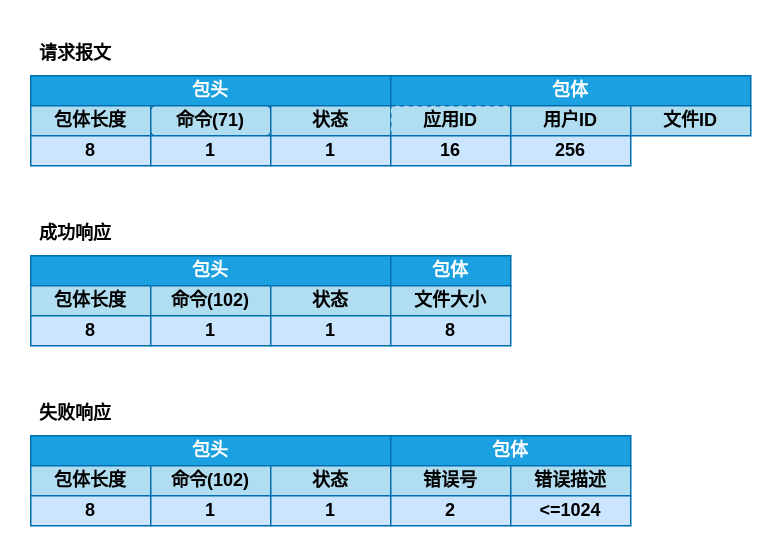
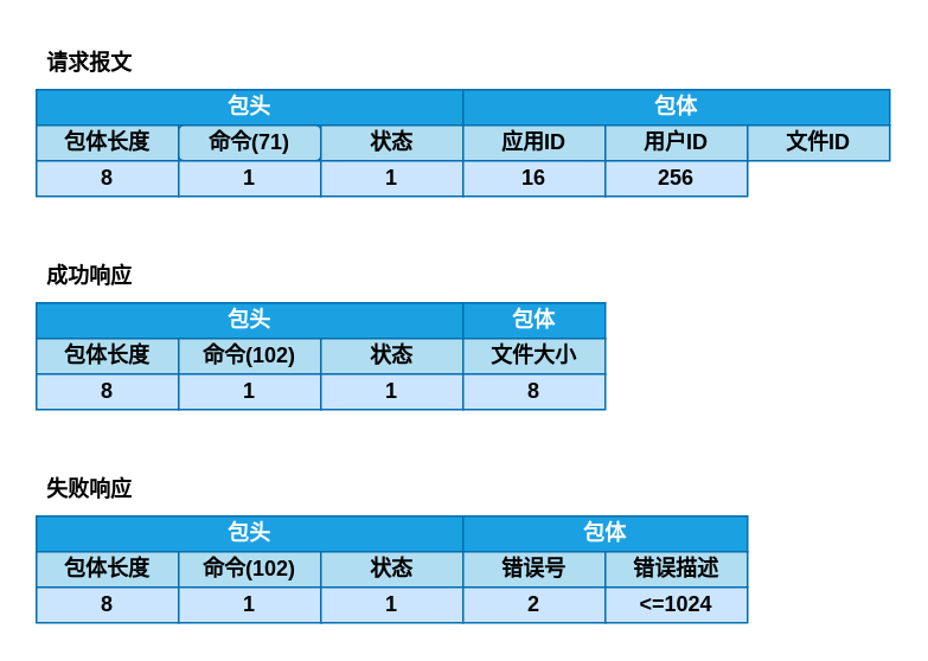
  <mxCell id="0" />
  <mxCell id="1" parent="0" />
  <mxCell id="2" value="&lt;b&gt;请求报文&lt;/b&gt;" style="text;html=1;strokeColor=none;fillColor=none;align=center;verticalAlign=middle;whiteSpace=wrap;rounded=0;" vertex="1" parent="1"><mxGeometry x="20" y="20" width="60" height="30" as="geometry" /></mxCell>
  <mxCell id="3" value="包头" style="rounded=0;whiteSpace=wrap;html=1;fillColor=#1ba1e2;strokeColor=#006EAF;fontStyle=1;fontColor=#ffffff;" vertex="1" parent="1"><mxGeometry x="20" y="50" width="240" height="20" as="geometry" /></mxCell>
  <mxCell id="4" value="包体长度" style="rounded=0;whiteSpace=wrap;html=1;fillColor=#b1ddf0;strokeColor=#006EAF;fontStyle=1;" vertex="1" parent="1"><mxGeometry x="20" y="70" width="80" height="20" as="geometry" /></mxCell>
  <mxCell id="5" value="命令(71)" style="whiteSpace=wrap;html=1;fillColor=#b1ddf0;strokeColor=#006EAF;fontStyle=1;rounded=1;" vertex="1" parent="1"><mxGeometry x="100" y="70" width="80" height="20" as="geometry" /></mxCell>
  <mxCell id="6" value="状态" style="rounded=0;whiteSpace=wrap;html=1;fillColor=#b1ddf0;strokeColor=#006EAF;fontStyle=1;" vertex="1" parent="1"><mxGeometry x="180" y="70" width="80" height="20" as="geometry" /></mxCell>
  <mxCell id="7" value="8" style="rounded=0;whiteSpace=wrap;html=1;fillColor=#cce5ff;strokeColor=#006EAF;fontStyle=1;" vertex="1" parent="1"><mxGeometry x="20" y="90" width="80" height="20" as="geometry" /></mxCell>
  <mxCell id="8" value="1" style="rounded=0;whiteSpace=wrap;html=1;fillColor=#cce5ff;strokeColor=#006EAF;fontStyle=1;" vertex="1" parent="1"><mxGeometry x="100" y="90" width="80" height="20" as="geometry" /></mxCell>
  <mxCell id="9" value="1" style="rounded=0;whiteSpace=wrap;html=1;fillColor=#cce5ff;strokeColor=#006EAF;fontStyle=1;" vertex="1" parent="1"><mxGeometry x="180" y="90" width="80" height="20" as="geometry" /></mxCell>
  <mxCell id="10" value="包体" style="rounded=0;whiteSpace=wrap;html=1;fillColor=#1ba1e2;strokeColor=#006EAF;fontStyle=1;fontColor=#ffffff;" vertex="1" parent="1"><mxGeometry x="260" y="50" width="240" height="20" as="geometry" /></mxCell>
- <mxCell id="11" value="应用ID" style="rounded=0;whiteSpace=wrap;html=1;fillColor=#b1ddf0;strokeColor=#006EAF;fontStyle=1;dashed=1;" vertex="1" parent="1"><mxGeometry x="260" y="70" width="80" height="20" as="geometry" /></mxCell>
+ <mxCell id="11" value="应用ID" style="rounded=0;whiteSpace=wrap;html=1;fillColor=#b1ddf0;strokeColor=#006EAF;fontStyle=1;" vertex="1" parent="1"><mxGeometry x="260" y="70" width="80" height="20" as="geometry" /></mxCell>
  <mxCell id="12" value="用户ID" style="rounded=0;whiteSpace=wrap;html=1;fillColor=#b1ddf0;strokeColor=#006EAF;fontStyle=1;" vertex="1" parent="1"><mxGeometry x="340" y="70" width="80" height="20" as="geometry" /></mxCell>
  <mxCell id="13" value="文件ID" style="rounded=0;whiteSpace=wrap;html=1;fillColor=#b1ddf0;strokeColor=#006EAF;fontStyle=1;" vertex="1" parent="1"><mxGeometry x="420" y="70" width="80" height="20" as="geometry" /></mxCell>
  <mxCell id="14" value="16" style="rounded=0;whiteSpace=wrap;html=1;fillColor=#cce5ff;strokeColor=#006EAF;fontStyle=1;" vertex="1" parent="1"><mxGeometry x="260" y="90" width="80" height="20" as="geometry" /></mxCell>
  <mxCell id="15" value="&lt;b&gt;成功响应&lt;/b&gt;" style="text;html=1;strokeColor=none;fillColor=none;align=center;verticalAlign=middle;whiteSpace=wrap;rounded=0;" vertex="1" parent="1"><mxGeometry x="20" y="140" width="60" height="30" as="geometry" /></mxCell>
  <mxCell id="16" value="&lt;b&gt;失败响应&lt;/b&gt;" style="text;html=1;strokeColor=none;fillColor=none;align=center;verticalAlign=middle;whiteSpace=wrap;rounded=0;" vertex="1" parent="1"><mxGeometry x="20" y="260" width="60" height="30" as="geometry" /></mxCell>
  <mxCell id="17" value="包头" style="rounded=0;whiteSpace=wrap;html=1;fillColor=#1ba1e2;strokeColor=#006EAF;fontStyle=1;fontColor=#ffffff;" vertex="1" parent="1"><mxGeometry x="20" y="170" width="240" height="20" as="geometry" /></mxCell>
  <mxCell id="18" value="包体长度" style="rounded=0;whiteSpace=wrap;html=1;fillColor=#b1ddf0;strokeColor=#006EAF;fontStyle=1;" vertex="1" parent="1"><mxGeometry x="20" y="190" width="80" height="20" as="geometry" /></mxCell>
  <mxCell id="19" value="命令(102)" style="rounded=0;whiteSpace=wrap;html=1;fillColor=#b1ddf0;strokeColor=#006EAF;fontStyle=1;" vertex="1" parent="1"><mxGeometry x="100" y="190" width="80" height="20" as="geometry" /></mxCell>
  <mxCell id="20" value="状态" style="rounded=0;whiteSpace=wrap;html=1;fillColor=#b1ddf0;strokeColor=#006EAF;fontStyle=1;" vertex="1" parent="1"><mxGeometry x="180" y="190" width="80" height="20" as="geometry" /></mxCell>
  <mxCell id="21" value="8" style="rounded=0;whiteSpace=wrap;html=1;fillColor=#cce5ff;strokeColor=#006EAF;fontStyle=1;" vertex="1" parent="1"><mxGeometry x="20" y="210" width="80" height="20" as="geometry" /></mxCell>
  <mxCell id="22" value="1" style="rounded=0;whiteSpace=wrap;html=1;fillColor=#cce5ff;strokeColor=#006EAF;fontStyle=1;" vertex="1" parent="1"><mxGeometry x="100" y="210" width="80" height="20" as="geometry" /></mxCell>
  <mxCell id="23" value="1" style="rounded=0;whiteSpace=wrap;html=1;fillColor=#cce5ff;strokeColor=#006EAF;fontStyle=1;" vertex="1" parent="1"><mxGeometry x="180" y="210" width="80" height="20" as="geometry" /></mxCell>
  <mxCell id="24" value="包头" style="rounded=0;whiteSpace=wrap;html=1;fillColor=#1ba1e2;strokeColor=#006EAF;fontStyle=1;fontColor=#ffffff;" vertex="1" parent="1"><mxGeometry x="20" y="290" width="240" height="20" as="geometry" /></mxCell>
  <mxCell id="25" value="包体长度" style="rounded=0;whiteSpace=wrap;html=1;fillColor=#b1ddf0;strokeColor=#006EAF;fontStyle=1;" vertex="1" parent="1"><mxGeometry x="20" y="310" width="80" height="20" as="geometry" /></mxCell>
  <mxCell id="26" value="命令(102)" style="rounded=0;whiteSpace=wrap;html=1;fillColor=#b1ddf0;strokeColor=#006EAF;fontStyle=1;" vertex="1" parent="1"><mxGeometry x="100" y="310" width="80" height="20" as="geometry" /></mxCell>
  <mxCell id="27" value="状态" style="rounded=0;whiteSpace=wrap;html=1;fillColor=#b1ddf0;strokeColor=#006EAF;fontStyle=1;" vertex="1" parent="1"><mxGeometry x="180" y="310" width="80" height="20" as="geometry" /></mxCell>
  <mxCell id="28" value="8" style="rounded=0;whiteSpace=wrap;html=1;fillColor=#cce5ff;strokeColor=#006EAF;fontStyle=1;" vertex="1" parent="1"><mxGeometry x="20" y="330" width="80" height="20" as="geometry" /></mxCell>
  <mxCell id="29" value="1" style="rounded=0;whiteSpace=wrap;html=1;fillColor=#cce5ff;strokeColor=#006EAF;fontStyle=1;" vertex="1" parent="1"><mxGeometry x="100" y="330" width="80" height="20" as="geometry" /></mxCell>
  <mxCell id="30" value="1" style="rounded=0;whiteSpace=wrap;html=1;fillColor=#cce5ff;strokeColor=#006EAF;fontStyle=1;" vertex="1" parent="1"><mxGeometry x="180" y="330" width="80" height="20" as="geometry" /></mxCell>
  <mxCell id="31" value="包体" style="rounded=0;whiteSpace=wrap;html=1;fillColor=#1ba1e2;strokeColor=#006EAF;fontStyle=1;fontColor=#ffffff;" vertex="1" parent="1"><mxGeometry x="260" y="290" width="160" height="20" as="geometry" /></mxCell>
  <mxCell id="32" value="错误号" style="rounded=0;whiteSpace=wrap;html=1;fillColor=#b1ddf0;strokeColor=#006EAF;fontStyle=1;" vertex="1" parent="1"><mxGeometry x="260" y="310" width="80" height="20" as="geometry" /></mxCell>
  <mxCell id="33" value="错误描述" style="rounded=0;whiteSpace=wrap;html=1;fillColor=#b1ddf0;strokeColor=#006EAF;fontStyle=1;" vertex="1" parent="1"><mxGeometry x="340" y="310" width="80" height="20" as="geometry" /></mxCell>
  <mxCell id="34" value="2" style="rounded=0;whiteSpace=wrap;html=1;fillColor=#cce5ff;strokeColor=#006EAF;fontStyle=1;" vertex="1" parent="1"><mxGeometry x="260" y="330" width="80" height="20" as="geometry" /></mxCell>
  <mxCell id="35" value="&amp;lt;=1024" style="rounded=0;whiteSpace=wrap;html=1;fillColor=#cce5ff;strokeColor=#006EAF;fontStyle=1;" vertex="1" parent="1"><mxGeometry x="340" y="330" width="80" height="20" as="geometry" /></mxCell>
  <mxCell id="36" value="256" style="rounded=0;whiteSpace=wrap;html=1;fillColor=#cce5ff;strokeColor=#006EAF;fontStyle=1;" vertex="1" parent="1"><mxGeometry x="340" y="90" width="80" height="20" as="geometry" /></mxCell>
  <mxCell id="37" value="包体" style="rounded=0;whiteSpace=wrap;html=1;fillColor=#1ba1e2;strokeColor=#006EAF;fontStyle=1;fontColor=#ffffff;" vertex="1" parent="1"><mxGeometry x="260" y="170" width="80" height="20" as="geometry" /></mxCell>
  <mxCell id="38" value="文件大小" style="rounded=0;whiteSpace=wrap;html=1;fillColor=#b1ddf0;strokeColor=#006EAF;fontStyle=1;" vertex="1" parent="1"><mxGeometry x="260" y="190" width="80" height="20" as="geometry" /></mxCell>
  <mxCell id="39" value="8" style="rounded=0;whiteSpace=wrap;html=1;fillColor=#cce5ff;strokeColor=#006EAF;fontStyle=1;" vertex="1" parent="1"><mxGeometry x="260" y="210" width="80" height="20" as="geometry" /></mxCell>
